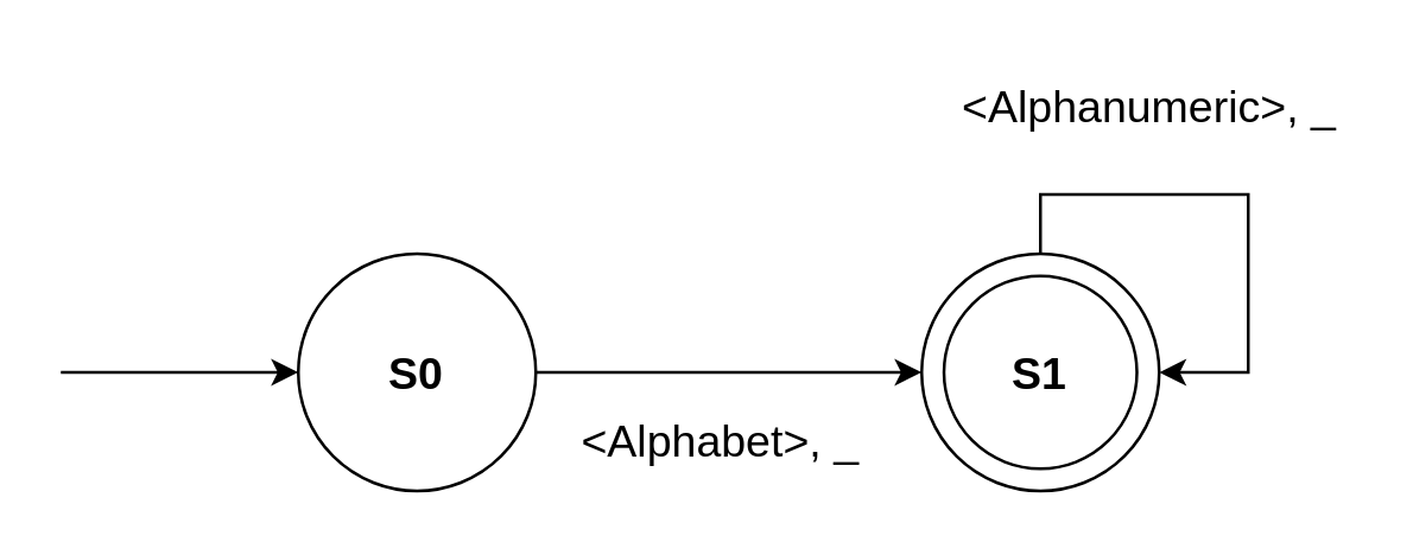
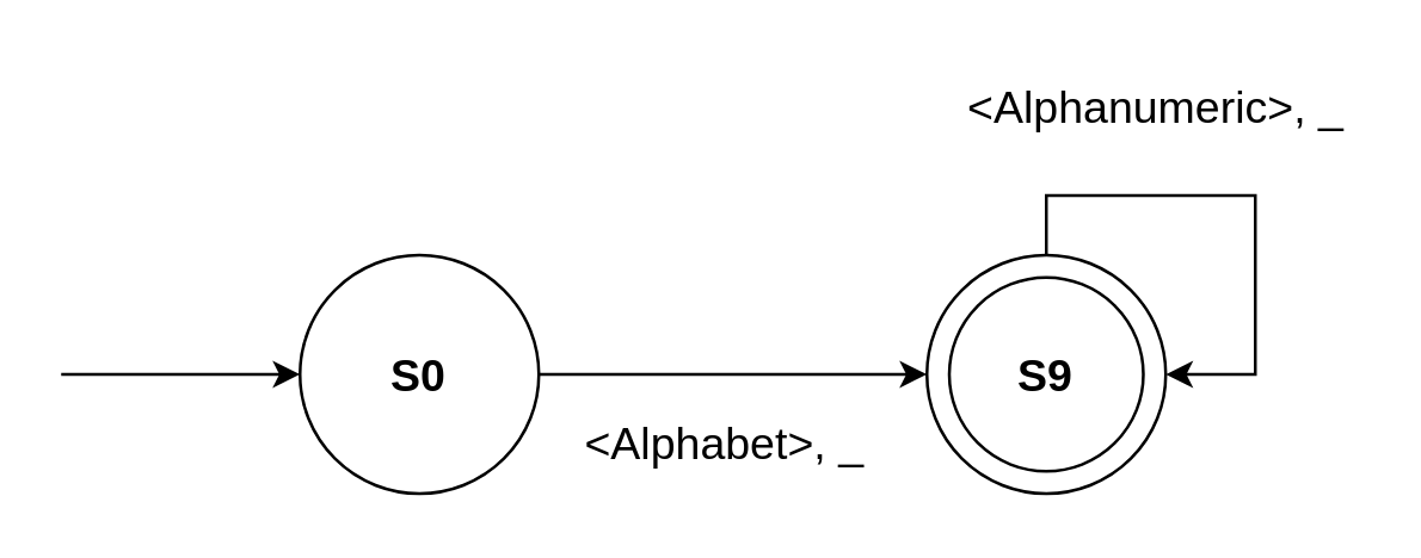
  <mxCell id="0" />
  <mxCell id="1" parent="0" />
  <mxCell id="2" value="" style="ellipse;whiteSpace=wrap;html=1;aspect=fixed;" vertex="1" parent="1"><mxGeometry x="310" y="85" width="80" height="80" as="geometry" /></mxCell>
  <mxCell id="3" value="" style="ellipse;whiteSpace=wrap;html=1;aspect=fixed;" vertex="1" parent="1"><mxGeometry x="317.5" y="92.5" width="65" height="65" as="geometry" /></mxCell>
  <mxCell id="4" value="" style="ellipse;whiteSpace=wrap;html=1;aspect=fixed;" vertex="1" parent="1"><mxGeometry x="100" y="85" width="80" height="80" as="geometry" /></mxCell>
  <mxCell id="5" style="edgeStyle=orthogonalEdgeStyle;rounded=0;orthogonalLoop=1;jettySize=auto;html=1;exitX=0.5;exitY=0;exitDx=0;exitDy=0;entryX=1;entryY=0.5;entryDx=0;entryDy=0;" edge="1" parent="1" source="2" target="2"><mxGeometry relative="1" as="geometry"><mxPoint x="410" y="115" as="targetPoint" /><Array as="points"><mxPoint x="350" y="65" /><mxPoint x="420" y="65" /><mxPoint x="420" y="125" /></Array></mxGeometry></mxCell>
  <mxCell id="6" value="" style="endArrow=classic;html=1;rounded=0;entryX=0;entryY=0.5;entryDx=0;entryDy=0;" edge="1" parent="1"><mxGeometry width="50" height="50" relative="1" as="geometry"><mxPoint x="20" y="125" as="sourcePoint" /><mxPoint x="100" y="125" as="targetPoint" /></mxGeometry></mxCell>
  <mxCell id="7" value="" style="endArrow=classic;html=1;rounded=0;entryX=0;entryY=0.5;entryDx=0;entryDy=0;exitX=1;exitY=0.5;exitDx=0;exitDy=0;" edge="1" parent="1" source="4" target="2"><mxGeometry width="50" height="50" relative="1" as="geometry"><mxPoint x="190" y="155" as="sourcePoint" /><mxPoint x="310" y="155" as="targetPoint" /></mxGeometry></mxCell>
  <mxCell id="8" value="&lt;b style=&quot;font-size: 15px;&quot;&gt;S0&lt;/b&gt;" style="text;html=1;strokeColor=none;fillColor=none;align=center;verticalAlign=middle;whiteSpace=wrap;rounded=0;fontSize=15;" vertex="1" parent="1"><mxGeometry x="110" y="110" width="60" height="30" as="geometry" /></mxCell>
- <mxCell id="9" value="&lt;b&gt;&lt;font style=&quot;font-size: 15px;&quot;&gt;S1&lt;/font&gt;&lt;/b&gt;" style="text;html=1;strokeColor=none;fillColor=none;align=center;verticalAlign=middle;whiteSpace=wrap;rounded=0;" vertex="1" parent="1"><mxGeometry x="320" y="110" width="60" height="30" as="geometry" /></mxCell>
+ <mxCell id="9" value="&lt;b&gt;&lt;font style=&quot;font-size: 15px;&quot;&gt;S9&lt;/font&gt;&lt;/b&gt;" style="text;html=1;strokeColor=none;fillColor=none;align=center;verticalAlign=middle;whiteSpace=wrap;rounded=0;" vertex="1" parent="1"><mxGeometry x="320" y="110" width="60" height="30" as="geometry" /></mxCell>
  <mxCell id="10" value="&amp;lt;Alphabet&amp;gt;, _" style="text;html=1;strokeColor=none;fillColor=none;align=center;verticalAlign=middle;whiteSpace=wrap;rounded=0;fontSize=15;" vertex="1" parent="1"><mxGeometry x="190" y="132.5" width="105" height="30" as="geometry" /></mxCell>
  <mxCell id="11" value="&amp;lt;Alphanumeric&amp;gt;, _" style="text;html=1;strokeColor=none;fillColor=none;align=center;verticalAlign=middle;whiteSpace=wrap;rounded=0;fontSize=15;" vertex="1" parent="1"><mxGeometry x="320" y="20" width="134" height="30" as="geometry" /></mxCell>
